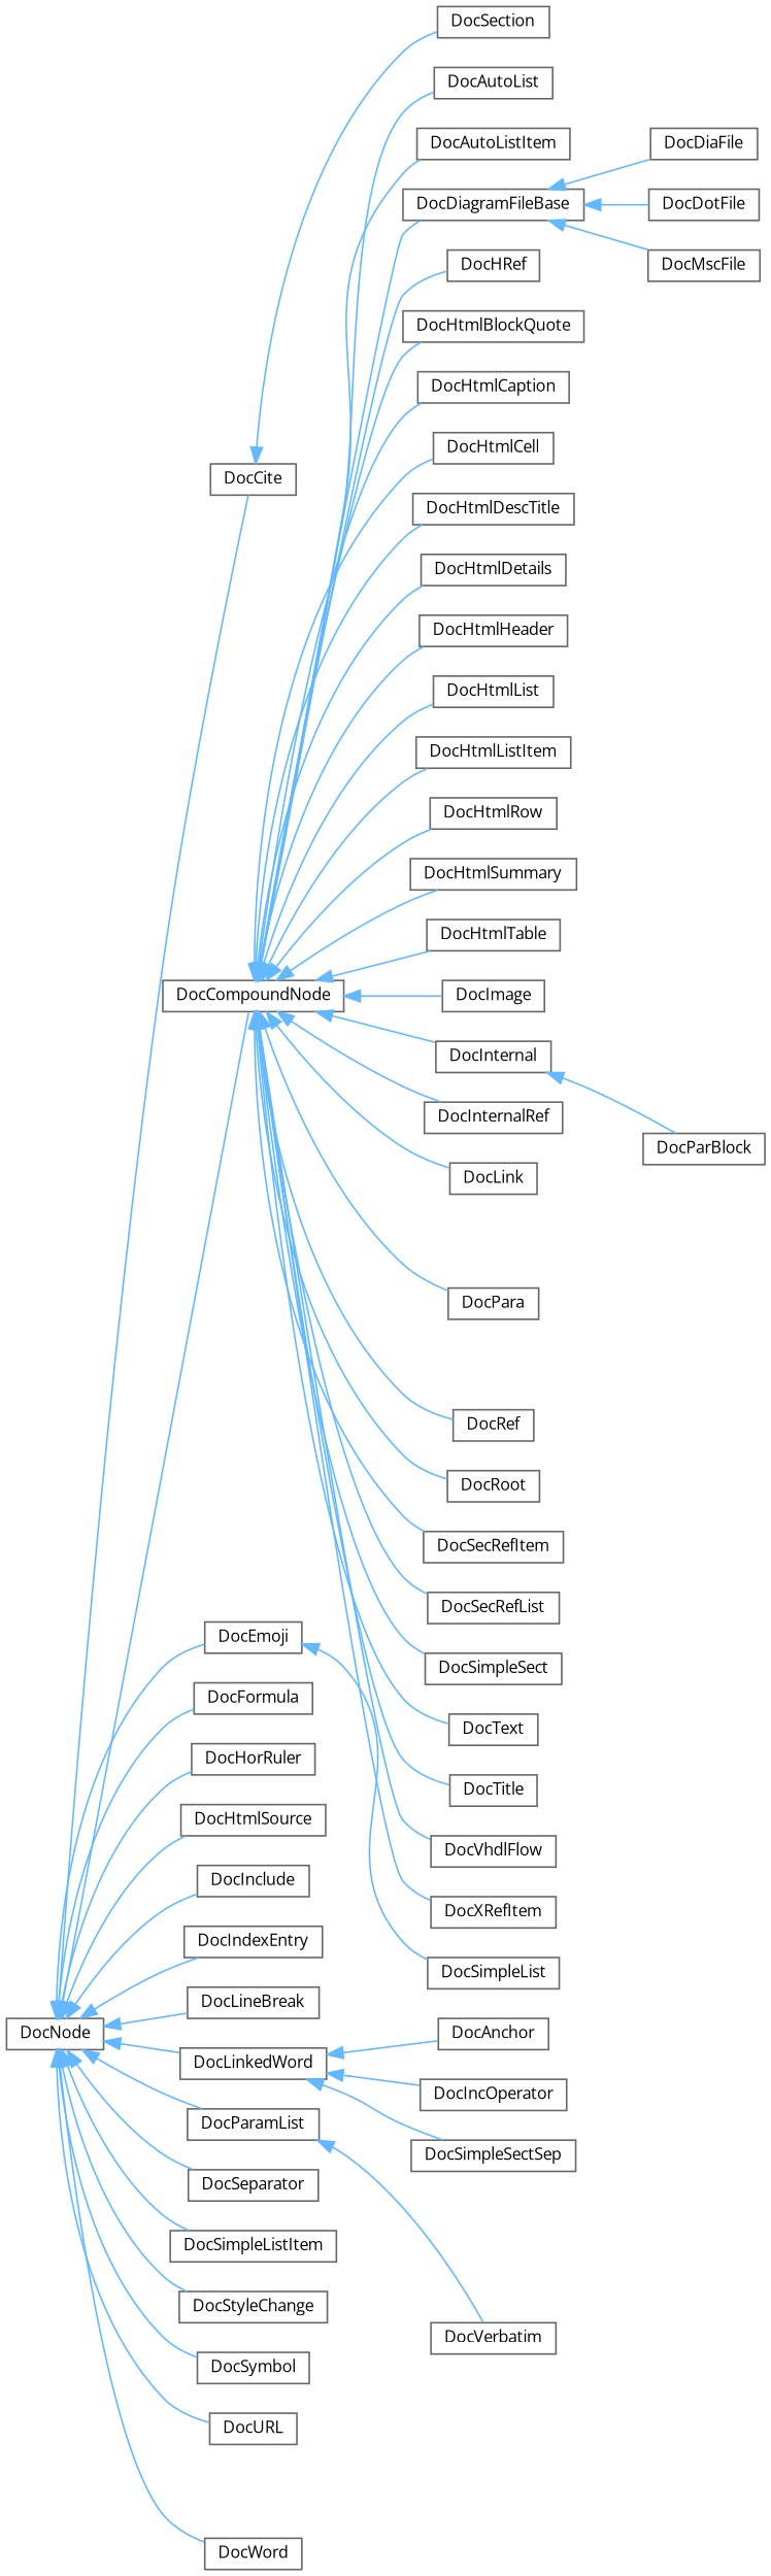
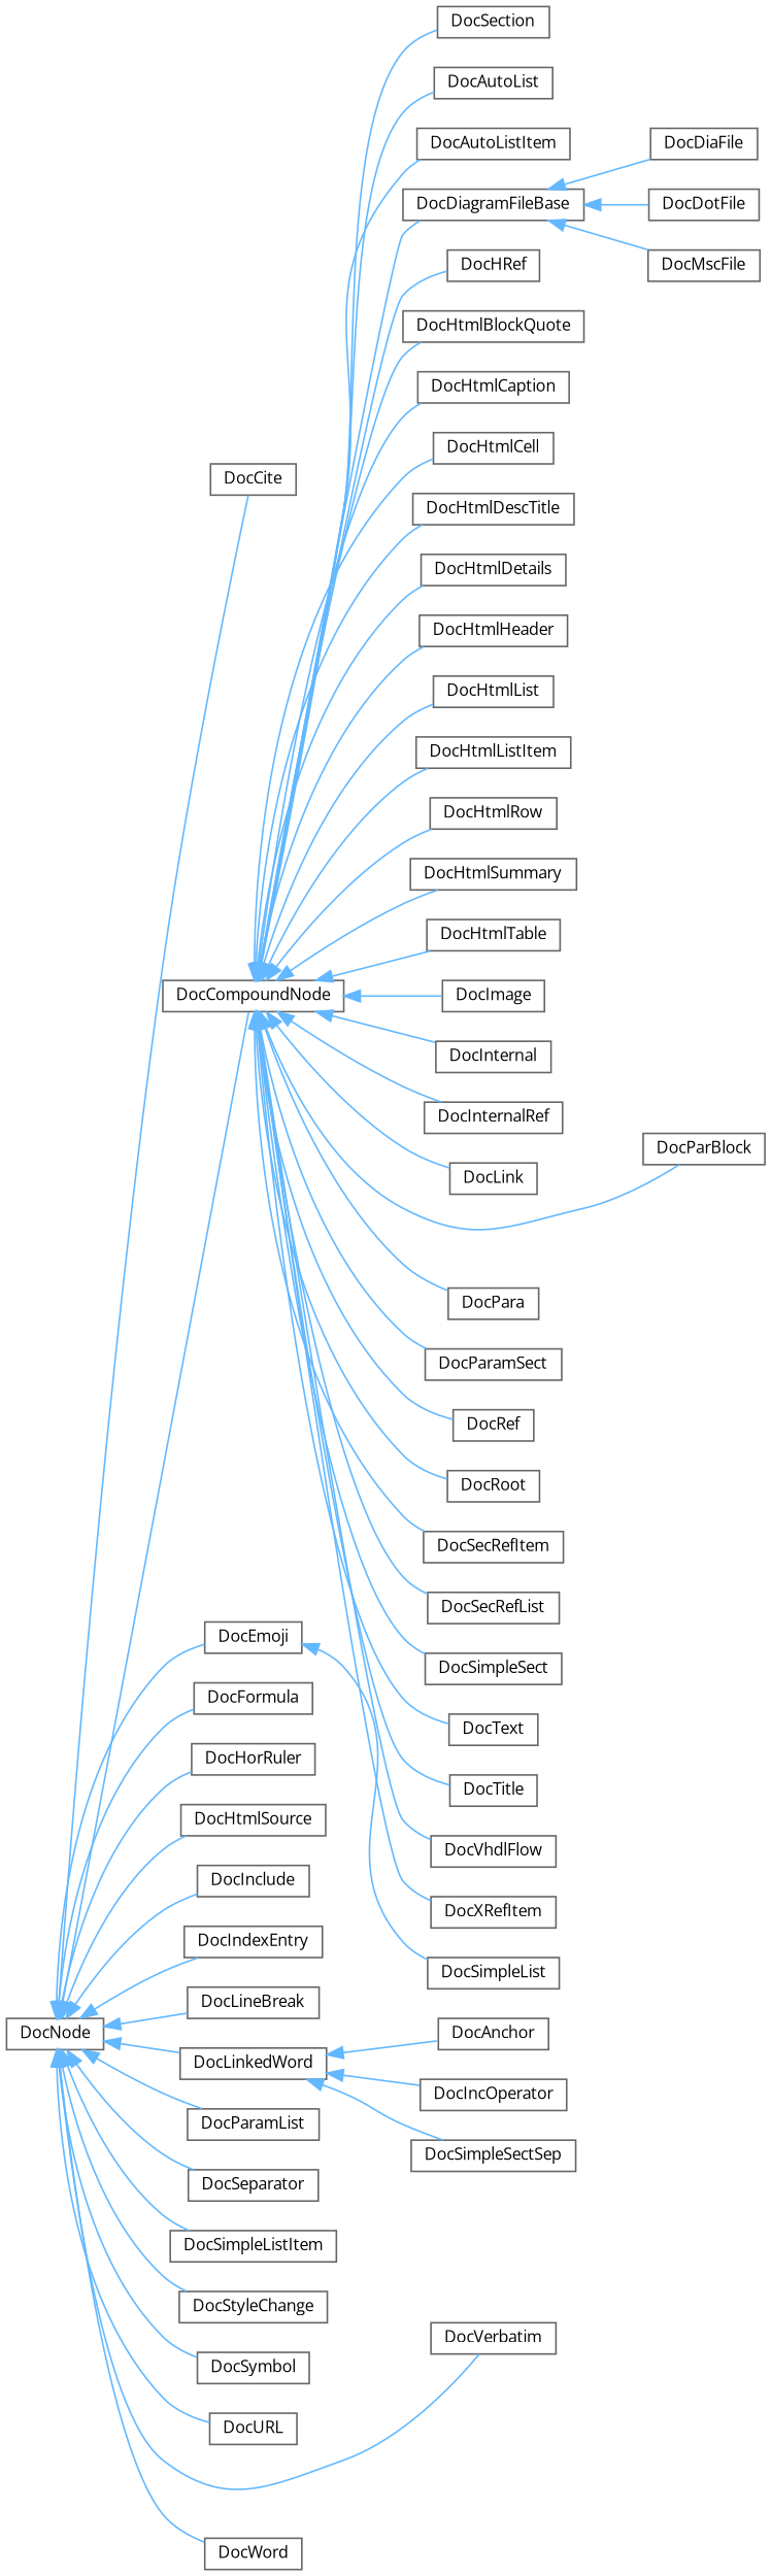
  digraph {
    fontname="Open Sans"
    rankdir=LR
    node [color=grey40 fillcolor=white fontname="Open Sans" fontsize=10 shape=box style=filled]
    edge [color=steelblue1 dir=back fontname="Open Sans" fontsize=10 labelfontname=Helvetica labelfontsize=10 style=solid]
    n1 [height=0.2 label=DocNode width=0.4]
    n2 [height=0.2 label=DocCite width=0.4]
    n3 [height=0.2 label=DocCompoundNode width=0.4]
    n4 [height=0.2 label=DocEmoji width=0.4]
    n5 [height=0.2 label=DocFormula width=0.4]
    n6 [height=0.2 label=DocHorRuler width=0.4]
    n7 [height=0.2 label=DocHtmlSource width=0.4]
    n8 [height=0.2 label=DocInclude width=0.4]
    n9 [height=0.2 label=DocIndexEntry width=0.4]
    n10 [height=0.2 label=DocLineBreak width=0.4]
    n11 [height=0.2 label=DocLinkedWord width=0.4]
    n12 [height=0.2 label=DocParamList width=0.4]
    n13 [height=0.2 label=DocSeparator width=0.4]
    n14 [height=0.2 label=DocSimpleListItem width=0.4]
    n15 [height=0.2 label=DocStyleChange width=0.4]
    n16 [height=0.2 label=DocSymbol width=0.4]
    n17 [height=0.2 label=DocURL width=0.4]
    n18 [height=0.2 label=DocVerbatim width=0.4]
    n19 [height=0.2 label=DocWord width=0.4]
    n20 [height=0.2 label=DocAnchor width=0.4]
    n21 [height=0.2 label=DocAutoList width=0.4]
    n22 [height=0.2 label=DocAutoListItem width=0.4]
    n23 [height=0.2 label=DocDiagramFileBase width=0.4]
    n24 [height=0.2 label=DocHRef width=0.4]
    n25 [height=0.2 label=DocHtmlBlockQuote width=0.4]
    n26 [height=0.2 label=DocHtmlCaption width=0.4]
    n27 [height=0.2 label=DocHtmlCell width=0.4]
    n28 [height=0.2 label=DocHtmlDescTitle width=0.4]
    n29 [height=0.2 label=DocHtmlDetails width=0.4]
    n30 [height=0.2 label=DocHtmlHeader width=0.4]
    n31 [height=0.2 label=DocHtmlList width=0.4]
    n32 [height=0.2 label=DocHtmlListItem width=0.4]
    n33 [height=0.2 label=DocHtmlRow width=0.4]
    n34 [height=0.2 label=DocHtmlSummary width=0.4]
    n35 [height=0.2 label=DocHtmlTable width=0.4]
    n36 [height=0.2 label=DocImage width=0.4]
    n37 [height=0.2 label=DocInternal width=0.4]
    n38 [height=0.2 label=DocInternalRef width=0.4]
    n39 [height=0.2 label=DocLink width=0.4]
    n40 [height=0.2 label=DocParBlock width=0.4]
    n41 [height=0.2 label=DocPara width=0.4]
+   n42 [height=0.2 label=DocParamSect width=0.4]
    n43 [height=0.2 label=DocRef width=0.4]
    n44 [height=0.2 label=DocRoot width=0.4]
    n45 [height=0.2 label=DocSecRefItem width=0.4]
    n46 [height=0.2 label=DocSecRefList width=0.4]
    n47 [height=0.2 label=DocSection width=0.4]
    n48 [height=0.2 label=DocSimpleSect width=0.4]
    n49 [height=0.2 label=DocText width=0.4]
    n50 [height=0.2 label=DocTitle width=0.4]
    n51 [height=0.2 label=DocVhdlFlow width=0.4]
    n52 [height=0.2 label=DocXRefItem width=0.4]
    n53 [height=0.2 label=DocSimpleList width=0.4]
    n54 [height=0.2 label=DocIncOperator width=0.4]
    n55 [height=0.2 label=DocSimpleSectSep width=0.4]
    n56 [height=0.2 label=DocDiaFile width=0.4]
    n57 [height=0.2 label=DocDotFile width=0.4]
    n58 [height=0.2 label=DocMscFile width=0.4]
    n1 -> n2
    n1 -> n3
    n1 -> n4
    n1 -> n5
    n1 -> n6
    n1 -> n7
    n1 -> n8
    n1 -> n9
    n1 -> n10
    n1 -> n11
    n1 -> n12
    n1 -> n13
    n1 -> n14
    n1 -> n15
    n1 -> n16
    n1 -> n17
-   n12 -> n18
+   n1 -> n18
    n1 -> n19
    n3 -> n21
    n3 -> n22
    n3 -> n23
    n3 -> n24
    n3 -> n25
    n3 -> n26
    n3 -> n27
    n3 -> n28
    n3 -> n29
    n3 -> n30
    n3 -> n31
    n3 -> n32
    n3 -> n33
    n3 -> n34
    n3 -> n35
    n3 -> n36
    n3 -> n37
    n3 -> n38
    n3 -> n39
-   n37 -> n40
+   n3 -> n40
    n3 -> n41
+   n3 -> n42
    n3 -> n43
    n3 -> n44
    n3 -> n45
    n3 -> n46
-   n2 -> n47
+   n3 -> n47
    n3 -> n48
    n3 -> n49
    n3 -> n50
    n3 -> n51
    n3 -> n52
    n4 -> n53
    n11 -> n20
    n11 -> n54
    n11 -> n55
    n23 -> n56
    n23 -> n57
    n23 -> n58
  }
